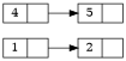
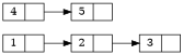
  digraph {
    rankdir=LR
    node [shape=record]
    edge [headport=f0 tailport=f1]
    n1 [height=.1 label="{<f0>1|<f1>}"]
    n2 [height=.1 label="{<f0>2|<f1>}"]
+   n3 [height=.1 label="{<f0>3|<f1>}"]
    n4 [height=.1 label="{<f0>4|<f1>}"]
    n5 [height=.1 label="{<f0>5|<f1>}"]
    n1 -> n2
+   n2 -> n3
    n4 -> n5
  }
